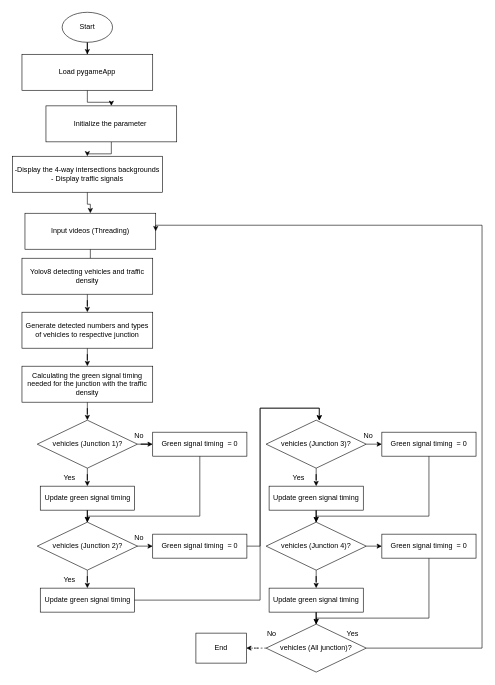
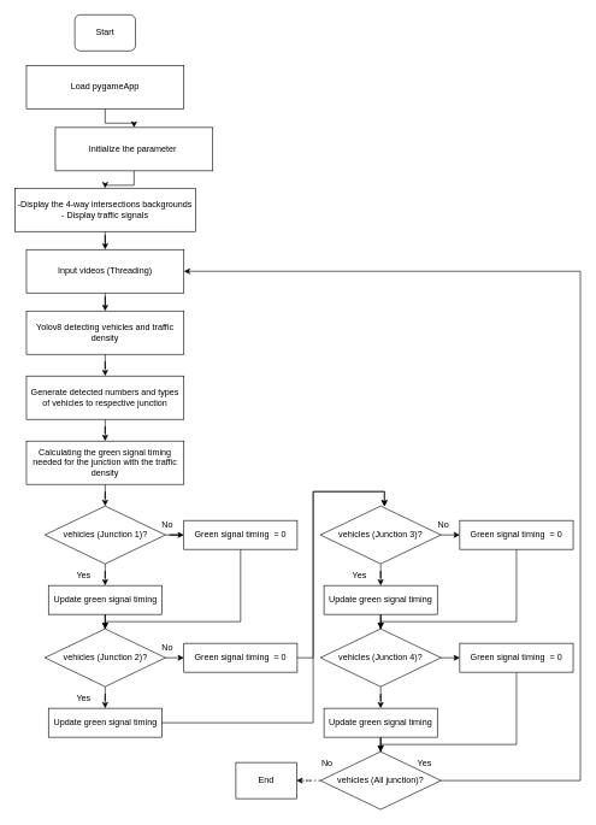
  <mxCell id="0" />
  <mxCell id="1" parent="0" />
  <mxCell id="2" value="&lt;span style=&quot;font-size: 12px;&quot;&gt;No&lt;/span&gt;" style="text;html=1;align=center;verticalAlign=middle;whiteSpace=wrap;rounded=0;fontSize=16;" parent="1" vertex="1"><mxGeometry x="209" y="710" width="45" height="30" as="geometry" /></mxCell>
  <mxCell id="3" value="&lt;span style=&quot;font-size: 12px;&quot;&gt;Yes&lt;/span&gt;" style="text;html=1;align=center;verticalAlign=middle;whiteSpace=wrap;rounded=0;fontSize=16;" parent="1" vertex="1"><mxGeometry x="93" y="780" width="45" height="30" as="geometry" /></mxCell>
  <mxCell id="4" style="edgeStyle=orthogonalEdgeStyle;rounded=0;orthogonalLoop=1;jettySize=auto;html=1;entryX=0.5;entryY=0;entryDx=0;entryDy=0;" edge="1" parent="1" source="6" target="24"><mxGeometry relative="1" as="geometry" /></mxCell>
  <mxCell id="5" style="edgeStyle=orthogonalEdgeStyle;rounded=0;orthogonalLoop=1;jettySize=auto;html=1;entryX=0;entryY=0.5;entryDx=0;entryDy=0;" edge="1" parent="1" source="6" target="40"><mxGeometry relative="1" as="geometry" /></mxCell>
  <mxCell id="6" value="vehicles (Junction 1)?" style="rhombus;whiteSpace=wrap;html=1;" parent="1" vertex="1"><mxGeometry x="61.5" y="700" width="167" height="80" as="geometry" /></mxCell>
- <mxCell id="7" style="edgeStyle=orthogonalEdgeStyle;rounded=0;orthogonalLoop=1;jettySize=auto;html=1;entryX=0.5;entryY=0;entryDx=0;entryDy=0;" edge="1" parent="1" source="8" target="10"><mxGeometry relative="1" as="geometry" /></mxCell>
- <mxCell id="8" value="Start" style="ellipse;whiteSpace=wrap;html=1;" vertex="1" parent="1"><mxGeometry x="103" y="20" width="84" height="50" as="geometry" /></mxCell>
+ <mxCell id="8" value="Start" style="whiteSpace=wrap;html=1;rounded=1;" vertex="1" parent="1"><mxGeometry x="103" y="20" width="84" height="50" as="geometry" /></mxCell>
  <mxCell id="9" style="edgeStyle=orthogonalEdgeStyle;rounded=0;orthogonalLoop=1;jettySize=auto;html=1;entryX=0.5;entryY=0;entryDx=0;entryDy=0;" edge="1" parent="1" source="10" target="12"><mxGeometry relative="1" as="geometry" /></mxCell>
  <mxCell id="10" value="Load pygameApp" style="rounded=0;whiteSpace=wrap;html=1;" vertex="1" parent="1"><mxGeometry x="36" y="90" width="218" height="60" as="geometry" /></mxCell>
  <mxCell id="11" style="edgeStyle=orthogonalEdgeStyle;rounded=0;orthogonalLoop=1;jettySize=auto;html=1;entryX=0.5;entryY=0;entryDx=0;entryDy=0;" edge="1" parent="1" source="12" target="14"><mxGeometry relative="1" as="geometry" /></mxCell>
  <mxCell id="12" value="Initialize the parameter&amp;nbsp;" style="rounded=0;whiteSpace=wrap;html=1;" vertex="1" parent="1"><mxGeometry x="76" y="176" width="218" height="60" as="geometry" /></mxCell>
  <mxCell id="13" style="edgeStyle=orthogonalEdgeStyle;rounded=0;orthogonalLoop=1;jettySize=auto;html=1;entryX=0.5;entryY=0;entryDx=0;entryDy=0;" edge="1" parent="1" source="14" target="16"><mxGeometry relative="1" as="geometry" /></mxCell>
  <mxCell id="14" value="&lt;div&gt;-&lt;span style=&quot;background-color: initial;&quot;&gt;Display the 4-way intersections backgrounds&lt;/span&gt;&lt;/div&gt;&lt;div&gt;&lt;span style=&quot;background-color: initial;&quot;&gt;- Display traffic signals&lt;/span&gt;&lt;/div&gt;" style="rounded=0;whiteSpace=wrap;html=1;" vertex="1" parent="1"><mxGeometry x="20" y="260" width="250" height="60" as="geometry" /></mxCell>
  <mxCell id="15" style="edgeStyle=orthogonalEdgeStyle;rounded=0;orthogonalLoop=1;jettySize=auto;html=1;entryX=0.5;entryY=0;entryDx=0;entryDy=0;" edge="1" parent="1" source="16" target="18"><mxGeometry relative="1" as="geometry" /></mxCell>
- <mxCell id="16" value="Input videos (Threading)" style="rounded=0;whiteSpace=wrap;html=1;" vertex="1" parent="1"><mxGeometry x="41" y="355" width="218" height="60" as="geometry" /></mxCell>
+ <mxCell id="16" value="Input videos (Threading)" style="rounded=0;whiteSpace=wrap;html=1;" vertex="1" parent="1"><mxGeometry x="36" y="345" width="218" height="60" as="geometry" /></mxCell>
  <mxCell id="17" style="edgeStyle=orthogonalEdgeStyle;rounded=0;orthogonalLoop=1;jettySize=auto;html=1;entryX=0.5;entryY=0;entryDx=0;entryDy=0;" edge="1" parent="1" source="18" target="20"><mxGeometry relative="1" as="geometry" /></mxCell>
  <mxCell id="18" value="Yolov8 detecting vehicles and traffic density" style="rounded=0;whiteSpace=wrap;html=1;" vertex="1" parent="1"><mxGeometry x="36" y="430" width="218" height="60" as="geometry" /></mxCell>
  <mxCell id="19" style="edgeStyle=orthogonalEdgeStyle;rounded=0;orthogonalLoop=1;jettySize=auto;html=1;entryX=0.5;entryY=0;entryDx=0;entryDy=0;" edge="1" parent="1" source="20" target="22"><mxGeometry relative="1" as="geometry" /></mxCell>
  <mxCell id="20" value="Generate detected numbers and types of vehicles to respective junction" style="rounded=0;whiteSpace=wrap;html=1;" vertex="1" parent="1"><mxGeometry x="36" y="520" width="218" height="60" as="geometry" /></mxCell>
  <mxCell id="21" style="edgeStyle=orthogonalEdgeStyle;rounded=0;orthogonalLoop=1;jettySize=auto;html=1;entryX=0.5;entryY=0;entryDx=0;entryDy=0;" edge="1" parent="1" source="22" target="6"><mxGeometry relative="1" as="geometry" /></mxCell>
  <mxCell id="22" value="Calculating the green signal timing needed for the junction with the traffic density" style="rounded=0;whiteSpace=wrap;html=1;" vertex="1" parent="1"><mxGeometry x="36" y="610" width="218" height="60" as="geometry" /></mxCell>
  <mxCell id="23" style="edgeStyle=orthogonalEdgeStyle;rounded=0;orthogonalLoop=1;jettySize=auto;html=1;entryX=0.5;entryY=0;entryDx=0;entryDy=0;" edge="1" parent="1" source="24" target="27"><mxGeometry relative="1" as="geometry" /></mxCell>
  <mxCell id="24" value="Update green signal timing" style="rounded=0;whiteSpace=wrap;html=1;" vertex="1" parent="1"><mxGeometry x="66.5" y="810" width="157" height="40" as="geometry" /></mxCell>
  <mxCell id="25" value="&lt;span style=&quot;font-size: 12px;&quot;&gt;Yes&lt;/span&gt;" style="text;html=1;align=center;verticalAlign=middle;whiteSpace=wrap;rounded=0;fontSize=16;" vertex="1" parent="1"><mxGeometry x="93" y="950" width="45" height="30" as="geometry" /></mxCell>
  <mxCell id="26" style="edgeStyle=orthogonalEdgeStyle;rounded=0;orthogonalLoop=1;jettySize=auto;html=1;entryX=0.5;entryY=0;entryDx=0;entryDy=0;" edge="1" parent="1" source="27" target="28"><mxGeometry relative="1" as="geometry" /></mxCell>
  <mxCell id="27" value="vehicles (Junction 2)?" style="rhombus;whiteSpace=wrap;html=1;" vertex="1" parent="1"><mxGeometry x="61.5" y="870" width="167" height="80" as="geometry" /></mxCell>
  <mxCell id="28" value="Update green signal timing" style="rounded=0;whiteSpace=wrap;html=1;" vertex="1" parent="1"><mxGeometry x="66.5" y="980" width="157" height="40" as="geometry" /></mxCell>
  <mxCell id="29" value="&lt;span style=&quot;font-size: 12px;&quot;&gt;Yes&lt;/span&gt;" style="text;html=1;align=center;verticalAlign=middle;whiteSpace=wrap;rounded=0;fontSize=16;" vertex="1" parent="1"><mxGeometry x="474.5" y="780" width="45" height="30" as="geometry" /></mxCell>
  <mxCell id="30" style="edgeStyle=orthogonalEdgeStyle;rounded=0;orthogonalLoop=1;jettySize=auto;html=1;entryX=0.5;entryY=0;entryDx=0;entryDy=0;" edge="1" parent="1" source="31" target="33"><mxGeometry relative="1" as="geometry" /></mxCell>
  <mxCell id="31" value="vehicles (Junction 3)?" style="rhombus;whiteSpace=wrap;html=1;" vertex="1" parent="1"><mxGeometry x="443" y="700" width="167" height="80" as="geometry" /></mxCell>
  <mxCell id="32" style="edgeStyle=orthogonalEdgeStyle;rounded=0;orthogonalLoop=1;jettySize=auto;html=1;entryX=0.5;entryY=0;entryDx=0;entryDy=0;" edge="1" parent="1" source="33" target="36"><mxGeometry relative="1" as="geometry" /></mxCell>
  <mxCell id="33" value="Update green signal timing" style="rounded=0;whiteSpace=wrap;html=1;" vertex="1" parent="1"><mxGeometry x="448" y="810" width="157" height="40" as="geometry" /></mxCell>
  <mxCell id="34" value="&lt;span style=&quot;font-size: 12px;&quot;&gt;Yes&lt;/span&gt;" style="text;html=1;align=center;verticalAlign=middle;whiteSpace=wrap;rounded=0;fontSize=16;" vertex="1" parent="1"><mxGeometry x="565" y="1040" width="45" height="30" as="geometry" /></mxCell>
  <mxCell id="35" style="edgeStyle=orthogonalEdgeStyle;rounded=0;orthogonalLoop=1;jettySize=auto;html=1;entryX=0.5;entryY=0;entryDx=0;entryDy=0;" edge="1" parent="1" source="36" target="38"><mxGeometry relative="1" as="geometry" /></mxCell>
  <mxCell id="36" value="vehicles (Junction 4)?" style="rhombus;whiteSpace=wrap;html=1;" vertex="1" parent="1"><mxGeometry x="443" y="870" width="167" height="80" as="geometry" /></mxCell>
  <mxCell id="37" value="" style="edgeStyle=orthogonalEdgeStyle;rounded=0;orthogonalLoop=1;jettySize=auto;html=1;" edge="1" parent="1" source="38" target="56"><mxGeometry relative="1" as="geometry" /></mxCell>
  <mxCell id="38" value="Update green signal timing" style="rounded=0;whiteSpace=wrap;html=1;" vertex="1" parent="1"><mxGeometry x="448" y="980" width="157" height="40" as="geometry" /></mxCell>
  <mxCell id="39" style="edgeStyle=orthogonalEdgeStyle;rounded=0;orthogonalLoop=1;jettySize=auto;html=1;entryX=0.5;entryY=0;entryDx=0;entryDy=0;" edge="1" parent="1" source="40" target="27"><mxGeometry relative="1" as="geometry"><Array as="points"><mxPoint x="332" y="860" /><mxPoint x="145" y="860" /></Array></mxGeometry></mxCell>
  <mxCell id="40" value="Green signal timing&amp;nbsp; = 0" style="rounded=0;whiteSpace=wrap;html=1;" vertex="1" parent="1"><mxGeometry x="254" y="720" width="157" height="40" as="geometry" /></mxCell>
  <mxCell id="41" value="&lt;span style=&quot;font-size: 12px;&quot;&gt;No&lt;/span&gt;" style="text;html=1;align=center;verticalAlign=middle;whiteSpace=wrap;rounded=0;fontSize=16;" vertex="1" parent="1"><mxGeometry x="209" y="880" width="45" height="30" as="geometry" /></mxCell>
  <mxCell id="42" style="edgeStyle=orthogonalEdgeStyle;rounded=0;orthogonalLoop=1;jettySize=auto;html=1;entryX=0;entryY=0.5;entryDx=0;entryDy=0;" edge="1" parent="1" target="43"><mxGeometry relative="1" as="geometry"><mxPoint x="228" y="910" as="sourcePoint" /></mxGeometry></mxCell>
  <mxCell id="43" value="Green signal timing&amp;nbsp; = 0" style="rounded=0;whiteSpace=wrap;html=1;" vertex="1" parent="1"><mxGeometry x="254" y="890" width="157" height="40" as="geometry" /></mxCell>
  <mxCell id="44" value="&lt;span style=&quot;font-size: 12px;&quot;&gt;No&lt;/span&gt;" style="text;html=1;align=center;verticalAlign=middle;whiteSpace=wrap;rounded=0;fontSize=16;" vertex="1" parent="1"><mxGeometry x="591" y="710" width="45" height="30" as="geometry" /></mxCell>
  <mxCell id="45" style="edgeStyle=orthogonalEdgeStyle;rounded=0;orthogonalLoop=1;jettySize=auto;html=1;entryX=0;entryY=0.5;entryDx=0;entryDy=0;" edge="1" parent="1" target="47"><mxGeometry relative="1" as="geometry"><mxPoint x="610" y="740" as="sourcePoint" /></mxGeometry></mxCell>
  <mxCell id="46" style="edgeStyle=orthogonalEdgeStyle;rounded=0;orthogonalLoop=1;jettySize=auto;html=1;entryX=0.5;entryY=0;entryDx=0;entryDy=0;" edge="1" parent="1" source="47" target="36"><mxGeometry relative="1" as="geometry"><Array as="points"><mxPoint x="714" y="860" /><mxPoint x="526" y="860" /></Array></mxGeometry></mxCell>
  <mxCell id="47" value="Green signal timing&amp;nbsp; = 0" style="rounded=0;whiteSpace=wrap;html=1;" vertex="1" parent="1"><mxGeometry x="636" y="720" width="157" height="40" as="geometry" /></mxCell>
  <mxCell id="48" value="&lt;span style=&quot;font-size: 12px;&quot;&gt;No&lt;/span&gt;" style="text;html=1;align=center;verticalAlign=middle;whiteSpace=wrap;rounded=0;fontSize=16;" vertex="1" parent="1"><mxGeometry x="429.5" y="1040" width="45" height="30" as="geometry" /></mxCell>
  <mxCell id="49" style="edgeStyle=orthogonalEdgeStyle;rounded=0;orthogonalLoop=1;jettySize=auto;html=1;entryX=0;entryY=0.5;entryDx=0;entryDy=0;" edge="1" parent="1" target="51"><mxGeometry relative="1" as="geometry"><mxPoint x="610" y="910" as="sourcePoint" /></mxGeometry></mxCell>
  <mxCell id="50" style="edgeStyle=orthogonalEdgeStyle;rounded=0;orthogonalLoop=1;jettySize=auto;html=1;entryX=0.5;entryY=0;entryDx=0;entryDy=0;" edge="1" parent="1" source="51" target="56"><mxGeometry relative="1" as="geometry"><Array as="points"><mxPoint x="714" y="1030" /><mxPoint x="526" y="1030" /></Array></mxGeometry></mxCell>
  <mxCell id="51" value="Green signal timing&amp;nbsp; = 0" style="rounded=0;whiteSpace=wrap;html=1;" vertex="1" parent="1"><mxGeometry x="636" y="890" width="157" height="40" as="geometry" /></mxCell>
  <mxCell id="52" style="edgeStyle=orthogonalEdgeStyle;rounded=0;orthogonalLoop=1;jettySize=auto;html=1;entryX=0.531;entryY=0.005;entryDx=0;entryDy=0;entryPerimeter=0;" edge="1" parent="1" source="28" target="31"><mxGeometry relative="1" as="geometry"><Array as="points"><mxPoint x="433" y="1000" /><mxPoint x="433" y="680" /><mxPoint x="532" y="680" /></Array></mxGeometry></mxCell>
  <mxCell id="53" style="edgeStyle=orthogonalEdgeStyle;rounded=0;orthogonalLoop=1;jettySize=auto;html=1;exitX=1;exitY=0.5;exitDx=0;exitDy=0;entryX=0.531;entryY=0.005;entryDx=0;entryDy=0;entryPerimeter=0;" edge="1" parent="1" source="43" target="31"><mxGeometry relative="1" as="geometry"><Array as="points"><mxPoint x="433" y="910" /><mxPoint x="433" y="680" /><mxPoint x="532" y="680" /></Array></mxGeometry></mxCell>
  <mxCell id="54" style="edgeStyle=orthogonalEdgeStyle;rounded=0;orthogonalLoop=1;jettySize=auto;html=1;exitX=1;exitY=0.5;exitDx=0;exitDy=0;entryX=1;entryY=0.5;entryDx=0;entryDy=0;" edge="1" parent="1" source="56" target="16"><mxGeometry relative="1" as="geometry"><Array as="points"><mxPoint x="803" y="1080" /><mxPoint x="803" y="375" /></Array></mxGeometry></mxCell>
  <mxCell id="55" style="edgeStyle=orthogonalEdgeStyle;rounded=0;orthogonalLoop=1;jettySize=auto;html=1;entryX=1;entryY=0.5;entryDx=0;entryDy=0;dashed=1;" edge="1" parent="1" source="56" target="57"><mxGeometry relative="1" as="geometry" /></mxCell>
  <mxCell id="56" value="vehicles (All junction)?" style="rhombus;whiteSpace=wrap;html=1;" vertex="1" parent="1"><mxGeometry x="443" y="1040" width="167" height="80" as="geometry" /></mxCell>
  <mxCell id="57" value="End" style="whiteSpace=wrap;html=1;rounded=0;" vertex="1" parent="1"><mxGeometry x="326" y="1055" width="84" height="50" as="geometry" /></mxCell>
